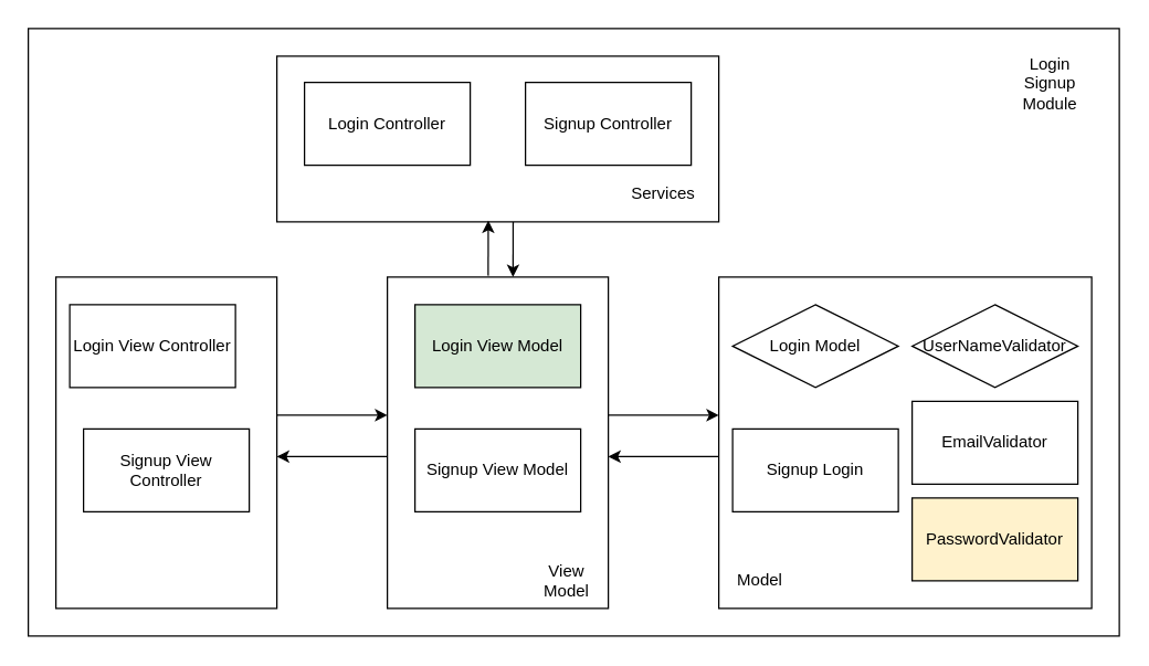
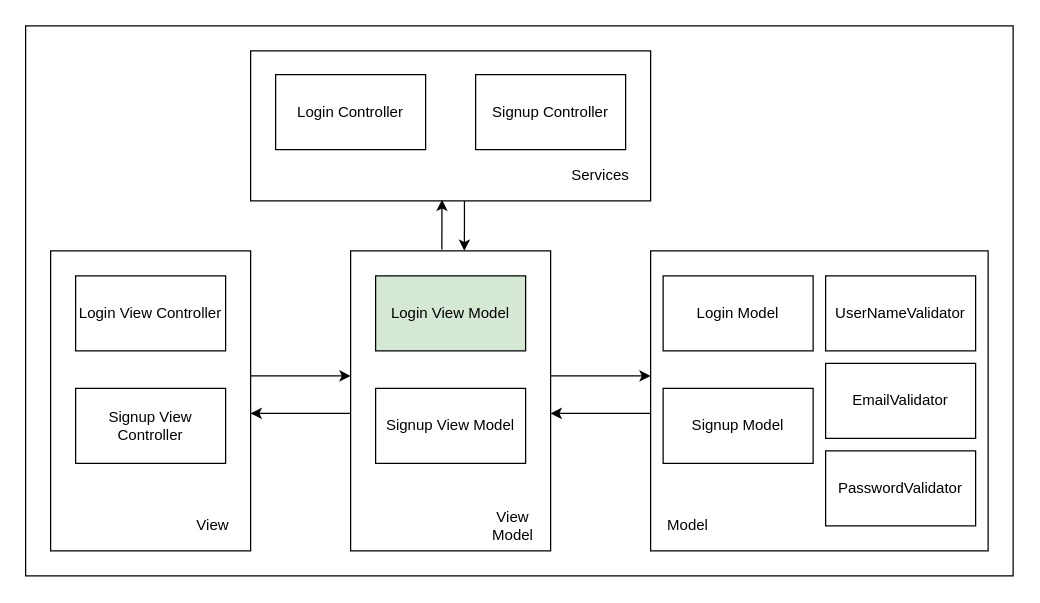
  <mxCell id="0" />
  <mxCell id="1" parent="0" />
  <mxCell id="2" value="" style="rounded=0;whiteSpace=wrap;html=1;" vertex="1" parent="1"><mxGeometry x="20" y="20" width="790" height="440" as="geometry" /></mxCell>
  <mxCell id="3" value="" style="rounded=0;whiteSpace=wrap;html=1;" vertex="1" parent="1"><mxGeometry x="40" y="200" width="160" height="240" as="geometry" /></mxCell>
  <mxCell id="4" value="" style="rounded=0;whiteSpace=wrap;html=1;" vertex="1" parent="1"><mxGeometry x="280" y="200" width="160" height="240" as="geometry" /></mxCell>
  <mxCell id="5" value="" style="rounded=0;whiteSpace=wrap;html=1;" vertex="1" parent="1"><mxGeometry x="520" y="200" width="270" height="240" as="geometry" /></mxCell>
  <mxCell id="6" value="" style="rounded=0;whiteSpace=wrap;html=1;" vertex="1" parent="1"><mxGeometry x="200" y="40" width="320" height="120" as="geometry" /></mxCell>
- <mxCell id="7" value="Login View Controller" style="rounded=0;whiteSpace=wrap;html=1;" vertex="1" parent="1"><mxGeometry x="50" y="220" width="120" height="60" as="geometry" /></mxCell>
+ <mxCell id="7" value="Login View Controller" style="rounded=0;whiteSpace=wrap;html=1;" vertex="1" parent="1"><mxGeometry x="60" y="220" width="120" height="60" as="geometry" /></mxCell>
  <mxCell id="8" value="Signup View Controller" style="rounded=0;whiteSpace=wrap;html=1;" vertex="1" parent="1"><mxGeometry x="60" y="310" width="120" height="60" as="geometry" /></mxCell>
+ <mxCell id="9" value="View" style="text;html=1;strokeColor=none;fillColor=none;align=center;verticalAlign=middle;whiteSpace=wrap;rounded=0;" vertex="1" parent="1"><mxGeometry x="150" y="410" width="40" height="20" as="geometry" /></mxCell>
  <mxCell id="10" value="View Model&lt;br&gt;" style="text;html=1;strokeColor=none;fillColor=none;align=center;verticalAlign=middle;whiteSpace=wrap;rounded=0;" vertex="1" parent="1"><mxGeometry x="390" y="410" width="40" height="20" as="geometry" /></mxCell>
  <mxCell id="11" value="Login View Model" style="rounded=0;whiteSpace=wrap;html=1;fillColor=#d5e8d4;" vertex="1" parent="1"><mxGeometry x="300" y="220" width="120" height="60" as="geometry" /></mxCell>
  <mxCell id="12" value="Signup View Model" style="rounded=0;whiteSpace=wrap;html=1;" vertex="1" parent="1"><mxGeometry x="300" y="310" width="120" height="60" as="geometry" /></mxCell>
- <mxCell id="13" value="Login Model" style="rhombus;whiteSpace=wrap;html=1;" vertex="1" parent="1"><mxGeometry x="530" y="220" width="120" height="60" as="geometry" /></mxCell>
- <mxCell id="14" value="UserNameValidator" style="rhombus;whiteSpace=wrap;html=1;" vertex="1" parent="1"><mxGeometry x="660" y="220" width="120" height="60" as="geometry" /></mxCell>
- <mxCell id="15" value="Signup Login" style="rounded=0;whiteSpace=wrap;html=1;" vertex="1" parent="1"><mxGeometry x="530" y="310" width="120" height="60" as="geometry" /></mxCell>
+ <mxCell id="13" value="Login Model" style="rounded=0;whiteSpace=wrap;html=1;" vertex="1" parent="1"><mxGeometry x="530" y="220" width="120" height="60" as="geometry" /></mxCell>
+ <mxCell id="14" value="UserNameValidator" style="rounded=0;whiteSpace=wrap;html=1;" vertex="1" parent="1"><mxGeometry x="660" y="220" width="120" height="60" as="geometry" /></mxCell>
+ <mxCell id="15" value="Signup Model" style="rounded=0;whiteSpace=wrap;html=1;" vertex="1" parent="1"><mxGeometry x="530" y="310" width="120" height="60" as="geometry" /></mxCell>
  <mxCell id="16" value="EmailValidator" style="rounded=0;whiteSpace=wrap;html=1;" vertex="1" parent="1"><mxGeometry x="660" y="290" width="120" height="60" as="geometry" /></mxCell>
- <mxCell id="17" value="PasswordValidator" style="rounded=0;whiteSpace=wrap;html=1;fillColor=#fff2cc;" vertex="1" parent="1"><mxGeometry x="660" y="360" width="120" height="60" as="geometry" /></mxCell>
+ <mxCell id="17" value="PasswordValidator" style="rounded=0;whiteSpace=wrap;html=1;" vertex="1" parent="1"><mxGeometry x="660" y="360" width="120" height="60" as="geometry" /></mxCell>
  <mxCell id="18" value="Login Controller" style="rounded=0;whiteSpace=wrap;html=1;" vertex="1" parent="1"><mxGeometry x="220" y="59" width="120" height="60" as="geometry" /></mxCell>
  <mxCell id="19" value="Signup Controller" style="rounded=0;whiteSpace=wrap;html=1;" vertex="1" parent="1"><mxGeometry x="380" y="59" width="120" height="60" as="geometry" /></mxCell>
  <mxCell id="20" value="Model" style="text;html=1;strokeColor=none;fillColor=none;align=center;verticalAlign=middle;whiteSpace=wrap;rounded=0;" vertex="1" parent="1"><mxGeometry x="530" y="410" width="40" height="20" as="geometry" /></mxCell>
  <mxCell id="21" value="Services" style="text;html=1;strokeColor=none;fillColor=none;align=center;verticalAlign=middle;whiteSpace=wrap;rounded=0;" vertex="1" parent="1"><mxGeometry x="460" y="130" width="40" height="20" as="geometry" /></mxCell>
- <mxCell id="22" value="Login Signup&lt;br&gt;Module&lt;br&gt;" style="text;html=1;strokeColor=none;fillColor=none;align=center;verticalAlign=middle;whiteSpace=wrap;rounded=0;" vertex="1" parent="1"><mxGeometry x="740" y="50" width="40" height="20" as="geometry" /></mxCell>
  <mxCell id="23" value="" style="endArrow=classic;html=1;" edge="1" parent="1"><mxGeometry width="50" height="50" relative="1" as="geometry"><mxPoint x="200" y="300" as="sourcePoint" /><mxPoint x="280" y="300" as="targetPoint" /></mxGeometry></mxCell>
  <mxCell id="24" value="" style="endArrow=classic;html=1;" edge="1" parent="1"><mxGeometry width="50" height="50" relative="1" as="geometry"><mxPoint x="280" y="330" as="sourcePoint" /><mxPoint x="200" y="330" as="targetPoint" /></mxGeometry></mxCell>
  <mxCell id="25" value="" style="endArrow=classic;html=1;" edge="1" parent="1"><mxGeometry width="50" height="50" relative="1" as="geometry"><mxPoint x="440" y="300" as="sourcePoint" /><mxPoint x="520" y="300" as="targetPoint" /></mxGeometry></mxCell>
  <mxCell id="26" value="" style="endArrow=classic;html=1;" edge="1" parent="1"><mxGeometry width="50" height="50" relative="1" as="geometry"><mxPoint x="520" y="330" as="sourcePoint" /><mxPoint x="440" y="330" as="targetPoint" /></mxGeometry></mxCell>
  <mxCell id="27" value="" style="endArrow=classic;html=1;entryX=0.344;entryY=0.992;entryDx=0;entryDy=0;entryPerimeter=0;" edge="1" parent="1"><mxGeometry width="50" height="50" relative="1" as="geometry"><mxPoint x="353" y="199" as="sourcePoint" /><mxPoint x="353.08" y="159.04" as="targetPoint" /></mxGeometry></mxCell>
  <mxCell id="28" value="" style="endArrow=classic;html=1;entryX=0.344;entryY=0.992;entryDx=0;entryDy=0;entryPerimeter=0;" edge="1" parent="1"><mxGeometry width="50" height="50" relative="1" as="geometry"><mxPoint x="371.08" y="160.04" as="sourcePoint" /><mxPoint x="371" y="200" as="targetPoint" /><Array as="points"><mxPoint x="371" y="160" /></Array></mxGeometry></mxCell>
